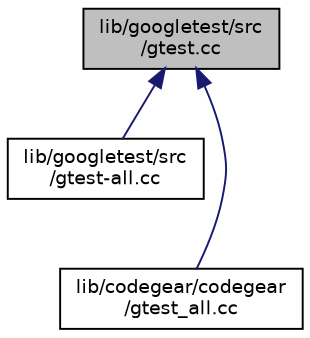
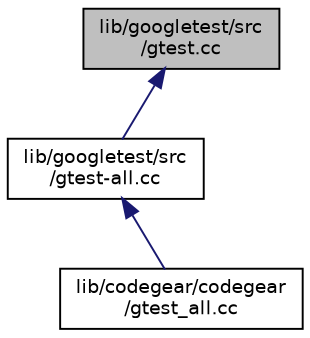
  digraph {
    node [color=black fontname=Helvetica fontsize=10 shape=record]
    edge [color=midnightblue dir=back fontname=Helvetica fontsize=10 labelfontname=Helvetica labelfontsize=10 style=solid]
    n1 [fillcolor=grey75 fontcolor=black height=0.2 label="lib/googletest/src\l/gtest.cc" style=filled width=0.4]
    n2 [height=0.2 label="lib/googletest/src\l/gtest-all.cc" width=0.4]
    n3 [height=0.2 label="lib/codegear/codegear\l/gtest_all.cc" width=0.4]
    n1 -> n2
-   n1 -> n3
+   n2 -> n3
  }
